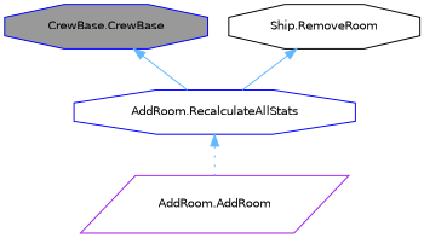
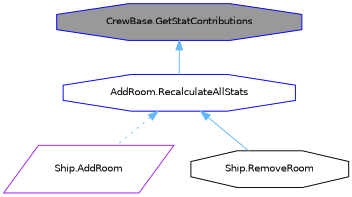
  digraph {
    fontname="DejaVu Sans"
    rankdir=TB
    node [color=blue fillcolor=white fontname="DejaVu Sans" fontsize=10 margin=0.1 shape=octagon style=filled]
    edge [color=steelblue1 dir=back fontname="DejaVu Sans" fontsize=10 labelfontname=Helvetica labelfontsize=10 style=solid]
-   n1 [fillcolor=grey60 fontcolor=black height=0.2 label="CrewBase.CrewBase" width=0.4]
+   n1 [fillcolor=grey60 fontcolor=black height=0.2 label="CrewBase.GetStatContributions" width=0.4]
    n2 [height=0.2 label="AddRoom.RecalculateAllStats" width=0.4]
-   n3 [color=purple height=0.2 label="AddRoom.AddRoom" shape=parallelogram width=0.4]
+   n3 [color=purple height=0.2 label="Ship.AddRoom" shape=parallelogram width=0.4]
    n4 [color=black height=0.2 label="Ship.RemoveRoom" width=0.4]
    n1 -> n2
    n2 -> n3 [style=dotted]
-   n4 -> n2
+   n2 -> n4
  }
